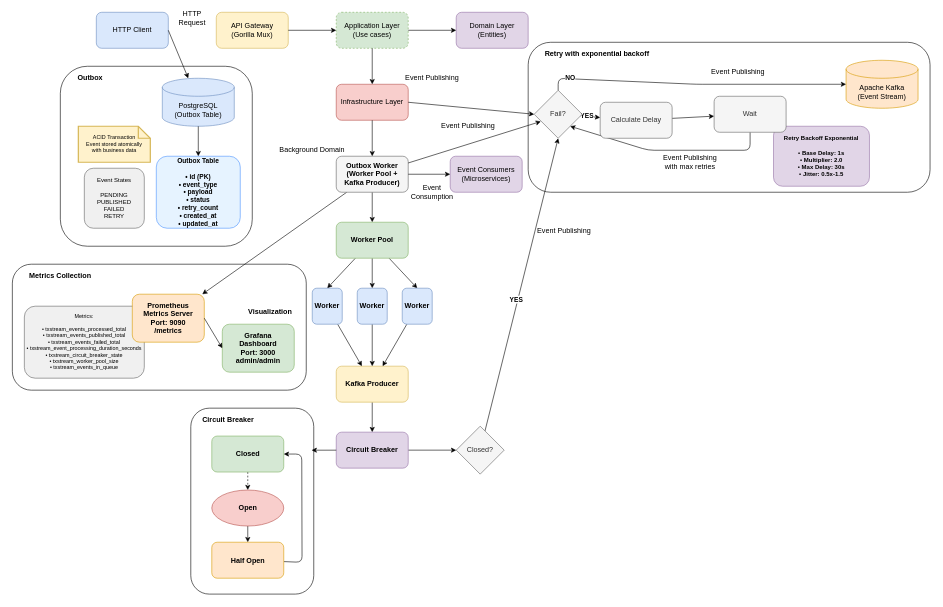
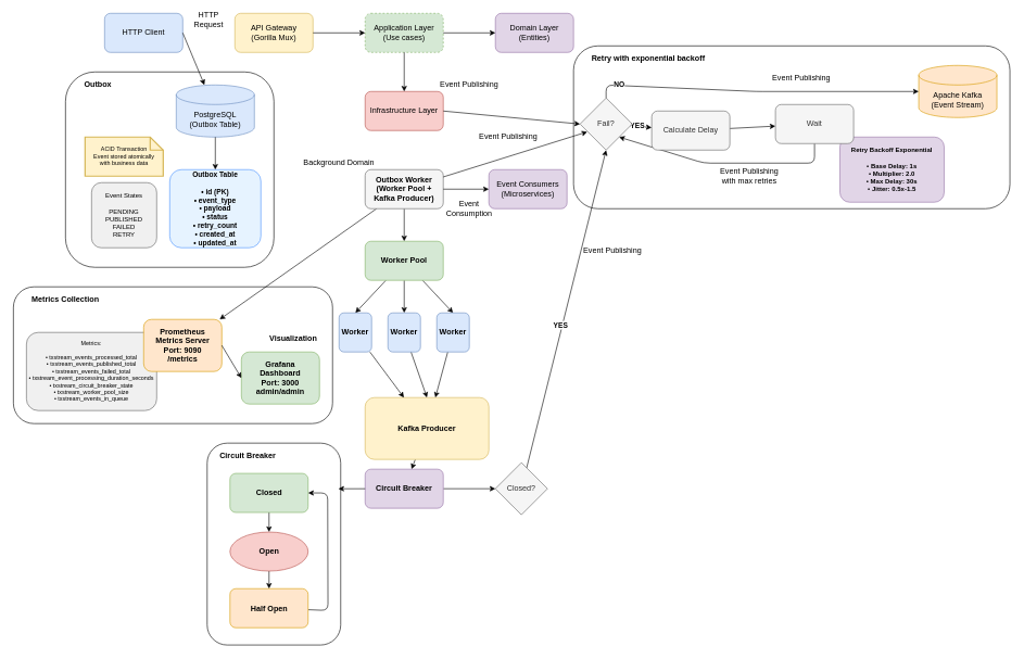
  <mxCell id="0" />
  <mxCell id="1" parent="0" />
  <mxCell id="2" value="" style="whiteSpace=wrap;html=1;rounded=1;fontStyle=1;" parent="1" vertex="1"><mxGeometry x="20" y="440" width="490" height="210" as="geometry" /></mxCell>
  <mxCell id="3" value="" style="rounded=1;whiteSpace=wrap;html=1;" parent="1" vertex="1"><mxGeometry x="100" y="110" width="320" height="300" as="geometry" /></mxCell>
  <mxCell id="4" value="" style="rounded=1;whiteSpace=wrap;html=1;" parent="1" vertex="1"><mxGeometry x="880" y="70" width="670" height="250" as="geometry" /></mxCell>
  <mxCell id="5" value="" style="whiteSpace=wrap;html=1;rounded=1;fontStyle=1;" parent="1" vertex="1"><mxGeometry x="317.5" y="680" width="205" height="310" as="geometry" /></mxCell>
  <mxCell id="6" value="HTTP Client" style="rounded=1;whiteSpace=wrap;html=1;fillColor=#dae8fc;strokeColor=#6c8ebf;" parent="1" vertex="1"><mxGeometry x="160" y="20" width="120" height="60" as="geometry" /></mxCell>
  <mxCell id="7" value="API Gateway&#10;(Gorilla Mux)" style="rounded=1;whiteSpace=wrap;html=1;fillColor=#fff2cc;strokeColor=#d6b656;" parent="1" vertex="1"><mxGeometry x="360" y="20" width="120" height="60" as="geometry" /></mxCell>
  <mxCell id="8" value="Application Layer&lt;br&gt;(Use cases)" style="rounded=1;whiteSpace=wrap;html=1;fillColor=#d5e8d4;strokeColor=#82b366;dashed=1;" parent="1" vertex="1"><mxGeometry x="560" y="20" width="120" height="60" as="geometry" /></mxCell>
  <mxCell id="9" value="Domain Layer&lt;br&gt;(Entities)" style="rounded=1;whiteSpace=wrap;html=1;fillColor=#e1d5e7;strokeColor=#9673a6;" parent="1" vertex="1"><mxGeometry x="760" y="20" width="120" height="60" as="geometry" /></mxCell>
  <mxCell id="10" value="Infrastructure Layer" style="rounded=1;whiteSpace=wrap;html=1;fillColor=#f8cecc;strokeColor=#b85450;" parent="1" vertex="1"><mxGeometry x="560" y="140" width="120" height="60" as="geometry" /></mxCell>
  <mxCell id="11" value="PostgreSQL&#10;(Outbox Table)" style="shape=cylinder3;whiteSpace=wrap;html=1;boundedLbl=1;backgroundOutline=1;size=15;fillColor=#dae8fc;strokeColor=#6c8ebf;" parent="1" vertex="1"><mxGeometry x="270" y="130" width="120" height="80" as="geometry" /></mxCell>
  <mxCell id="12" value="Outbox Table&lt;br&gt;&lt;br&gt;• id (PK)&lt;br&gt;• event_type&lt;br&gt;• payload&lt;br&gt;• status&lt;br&gt;• retry_count&lt;br&gt;• created_at&lt;br&gt;• updated_at" style="rounded=1;whiteSpace=wrap;html=1;fillColor=#e6f3ff;strokeColor=#4d94ff;fontSize=11;fontStyle=1;" parent="1" vertex="1"><mxGeometry x="260" y="260" width="140" height="120" as="geometry" /></mxCell>
  <mxCell id="13" value="Event States&lt;br&gt;&lt;br&gt;PENDING&lt;br&gt;PUBLISHED&lt;br&gt;FAILED&lt;br&gt;RETRY" style="rounded=1;whiteSpace=wrap;html=1;fillColor=#f0f0f0;strokeColor=#666666;fontSize=10;" parent="1" vertex="1"><mxGeometry x="140" y="280" width="100" height="100" as="geometry" /></mxCell>
  <mxCell id="14" value="ACID Transaction&lt;br&gt;Event stored atomically&lt;br&gt;with business data" style="shape=note;strokeWidth=2;fontSize=9;size=20;whiteSpace=wrap;html=1;fillColor=#fff2cc;strokeColor=#d6b656;" parent="1" vertex="1"><mxGeometry x="130" y="210" width="120" height="60" as="geometry" /></mxCell>
  <mxCell id="15" value="Retry Backoff Exponential&lt;br&gt;&lt;br&gt;• Base Delay: 1s&lt;br&gt;• Multiplier: 2.0&lt;br&gt;• Max Delay: 30s&lt;br&gt;• Jitter: 0.5x-1.5" style="rounded=1;whiteSpace=wrap;html=1;fillColor=#e1d5e7;strokeColor=#9673a6;fontSize=10;fontStyle=1;" parent="1" vertex="1"><mxGeometry x="1289" y="210" width="160" height="100" as="geometry" /></mxCell>
  <mxCell id="16" value="" style="edgeStyle=none;html=1;" parent="1" source="18" target="49" edge="1"><mxGeometry relative="1" as="geometry" /></mxCell>
  <mxCell id="17" style="edgeStyle=none;html=1;" edge="1" parent="1" source="18" target="76"><mxGeometry relative="1" as="geometry"><mxPoint x="630" y="350" as="targetPoint" /></mxGeometry></mxCell>
  <mxCell id="18" value="Outbox Worker&#10;(Worker Pool + Kafka Producer)" style="rounded=1;whiteSpace=wrap;html=1;fillColor=#f5f5f5;strokeColor=#666666;fontStyle=1" parent="1" vertex="1"><mxGeometry x="560" y="260" width="120" height="60" as="geometry" /></mxCell>
  <mxCell id="19" style="edgeStyle=none;html=1;entryX=0.138;entryY=0.65;entryDx=0;entryDy=0;entryPerimeter=0;" parent="1" source="18" target="60" edge="1"><mxGeometry relative="1" as="geometry"><mxPoint x="880" y="192.5" as="targetPoint" /></mxGeometry></mxCell>
  <mxCell id="20" value="" style="endArrow=classic;html=1;rounded=0;exitX=1;exitY=0.5;exitDx=0;exitDy=0;" parent="1" source="6" target="11" edge="1"><mxGeometry width="50" height="50" relative="1" as="geometry"><mxPoint x="320" y="50" as="sourcePoint" /><mxPoint x="370" y="0" as="targetPoint" /></mxGeometry></mxCell>
  <mxCell id="21" value="HTTP Request" style="text;html=1;strokeColor=none;fillColor=none;align=center;verticalAlign=middle;whiteSpace=wrap;rounded=0;" parent="1" vertex="1"><mxGeometry x="280" y="20" width="80" height="20" as="geometry" /></mxCell>
  <mxCell id="22" value="Event Publishing" style="text;html=1;strokeColor=none;fillColor=none;align=center;verticalAlign=middle;whiteSpace=wrap;rounded=0;" parent="1" vertex="1"><mxGeometry x="670" y="120" width="100" height="20" as="geometry" /></mxCell>
  <mxCell id="23" value="" style="endArrow=classic;html=1;rounded=0;exitX=1;exitY=0.5;exitDx=0;exitDy=0;entryX=0;entryY=0.5;entryDx=0;entryDy=0;" parent="1" source="7" target="8" edge="1"><mxGeometry width="50" height="50" relative="1" as="geometry"><mxPoint x="500" y="50" as="sourcePoint" /><mxPoint x="550" y="0" as="targetPoint" /></mxGeometry></mxCell>
  <mxCell id="24" value="Event Consumers&lt;br&gt;(Microservices)" style="rounded=1;whiteSpace=wrap;html=1;fillColor=#e1d5e7;strokeColor=#9673a6;" parent="1" vertex="1"><mxGeometry x="750" y="260" width="120" height="60" as="geometry" /></mxCell>
  <mxCell id="25" value="" style="endArrow=classic;html=1;rounded=0;exitX=1;exitY=0.5;exitDx=0;exitDy=0;entryX=0;entryY=0.5;entryDx=0;entryDy=0;" parent="1" source="8" target="9" edge="1"><mxGeometry width="50" height="50" relative="1" as="geometry"><mxPoint x="700" y="50" as="sourcePoint" /><mxPoint x="750" y="0" as="targetPoint" /></mxGeometry></mxCell>
  <mxCell id="26" value="" style="endArrow=classic;html=1;rounded=0;exitX=0.5;exitY=1;exitDx=0;exitDy=0;entryX=0.5;entryY=0;entryDx=0;entryDy=0;" parent="1" source="8" target="10" edge="1"><mxGeometry width="50" height="50" relative="1" as="geometry"><mxPoint x="620" y="90" as="sourcePoint" /><mxPoint x="620" y="130" as="targetPoint" /></mxGeometry></mxCell>
  <mxCell id="27" value="" style="endArrow=classic;html=1;rounded=0;exitX=1;exitY=0.5;exitDx=0;exitDy=0;entryX=0;entryY=0.5;entryDx=0;entryDy=0;" parent="1" source="10" target="60" edge="1"><mxGeometry width="50" height="50" relative="1" as="geometry"><mxPoint x="690" y="170" as="sourcePoint" /><mxPoint x="880" y="180" as="targetPoint" /></mxGeometry></mxCell>
- <mxCell id="28" value="" style="endArrow=classic;html=1;rounded=0;exitX=0.5;exitY=1;exitDx=0;exitDy=0;entryX=0.5;entryY=0;entryDx=0;entryDy=0;" parent="1" source="10" target="18" edge="1"><mxGeometry width="50" height="50" relative="1" as="geometry"><mxPoint x="620" y="210" as="sourcePoint" /><mxPoint x="620" y="250" as="targetPoint" /></mxGeometry></mxCell>
  <mxCell id="29" value="" style="endArrow=classic;html=1;rounded=0;exitX=1;exitY=0.5;exitDx=0;exitDy=0;entryX=0;entryY=0.5;entryDx=0;entryDy=0;" parent="1" source="18" target="24" edge="1"><mxGeometry width="50" height="50" relative="1" as="geometry"><mxPoint x="690" y="290" as="sourcePoint" /><mxPoint x="760" y="290" as="targetPoint" /></mxGeometry></mxCell>
  <mxCell id="30" value="Event Consumption" style="text;html=1;strokeColor=none;fillColor=none;align=center;verticalAlign=middle;whiteSpace=wrap;rounded=0;" parent="1" vertex="1"><mxGeometry x="670" y="310" width="100" height="20" as="geometry" /></mxCell>
  <mxCell id="31" value="Background Domain" style="text;html=1;strokeColor=none;fillColor=none;align=center;verticalAlign=middle;whiteSpace=wrap;rounded=0;" parent="1" vertex="1"><mxGeometry x="460" y="240" width="120" height="20" as="geometry" /></mxCell>
  <mxCell id="32" style="edgeStyle=none;html=1;entryX=0.5;entryY=0;entryDx=0;entryDy=0;" parent="1" source="49" target="52" edge="1"><mxGeometry relative="1" as="geometry" /></mxCell>
  <mxCell id="33" value="" style="edgeStyle=none;html=1;" parent="1" source="36" target="55" edge="1"><mxGeometry relative="1" as="geometry" /></mxCell>
  <mxCell id="34" style="edgeStyle=none;html=1;entryX=0;entryY=0.5;entryDx=0;entryDy=0;" parent="1" source="55" target="54" edge="1"><mxGeometry relative="1" as="geometry" /></mxCell>
- <mxCell id="35" style="edgeStyle=none;html=1;entryX=0.5;entryY=0;entryDx=0;entryDy=0;dashed=1;" parent="1" source="40" target="41" edge="1"><mxGeometry relative="1" as="geometry" /></mxCell>
- <mxCell id="36" value="Kafka Producer" style="whiteSpace=wrap;html=1;fillColor=#FFF2CC;strokeColor=#D6B656;rounded=1;fontStyle=1;" parent="1" vertex="1"><mxGeometry x="560" y="610" width="120" height="60" as="geometry" /></mxCell>
+ <mxCell id="35" style="edgeStyle=none;html=1;entryX=0.5;entryY=0;entryDx=0;entryDy=0;" parent="1" source="40" target="41" edge="1"><mxGeometry relative="1" as="geometry" /></mxCell>
+ <mxCell id="36" value="Kafka Producer" style="whiteSpace=wrap;html=1;fillColor=#FFF2CC;strokeColor=#D6B656;rounded=1;fontStyle=1;" parent="1" vertex="1"><mxGeometry x="560" y="610" width="190" height="95" as="geometry" /></mxCell>
  <mxCell id="37" style="edgeStyle=none;html=1;entryX=1;entryY=0.5;entryDx=0;exitDy=0;" parent="1" source="42" target="40" edge="1"><mxGeometry relative="1" as="geometry"><Array as="points"><mxPoint x="503" y="937" /><mxPoint x="502.5" y="756.5" /></Array></mxGeometry></mxCell>
  <mxCell id="38" style="edgeStyle=none;html=1;entryX=0.5;entryY=0;entryDx=0;entryDy=0;" parent="1" source="41" target="42" edge="1"><mxGeometry relative="1" as="geometry" /></mxCell>
  <mxCell id="39" style="edgeStyle=none;html=1;entryX=0.5;entryY=0;entryDx=0;entryDy=0;" parent="1" source="50" target="36" edge="1"><mxGeometry relative="1" as="geometry" /></mxCell>
  <mxCell id="40" value="Closed" style="whiteSpace=wrap;html=1;fillColor=#D5E8D4;strokeColor=#82B366;rounded=1;fontStyle=1;" parent="1" vertex="1"><mxGeometry x="352.5" y="726.5" width="120" height="60" as="geometry" /></mxCell>
  <mxCell id="41" value="Open" style="ellipse;whiteSpace=wrap;html=1;fillColor=#F8CECC;strokeColor=#B85450;fontStyle=1;" parent="1" vertex="1"><mxGeometry x="352.5" y="816.5" width="120" height="60" as="geometry" /></mxCell>
  <mxCell id="42" value="Half Open" style="whiteSpace=wrap;html=1;fillColor=#FFE6CC;strokeColor=#D79B00;rounded=1;fontStyle=1;" parent="1" vertex="1"><mxGeometry x="352.5" y="903.5" width="120" height="60" as="geometry" /></mxCell>
  <mxCell id="43" style="edgeStyle=none;html=1;" parent="1" source="52" target="36" edge="1"><mxGeometry relative="1" as="geometry" /></mxCell>
  <mxCell id="44" style="edgeStyle=none;html=1;" parent="1" source="51" target="36" edge="1"><mxGeometry relative="1" as="geometry" /></mxCell>
  <mxCell id="45" style="edgeStyle=none;html=1;entryX=0.5;entryY=1;entryDx=0;entryDy=0;" parent="1" source="54" target="60" edge="1"><mxGeometry relative="1" as="geometry"><mxPoint x="930.175" y="220" as="targetPoint" /></mxGeometry></mxCell>
  <mxCell id="46" value="YES" style="edgeLabel;html=1;align=center;verticalAlign=middle;resizable=0;points=[];fontStyle=1" parent="45" connectable="0" vertex="1"><mxGeometry x="-0.1" y="3" relative="1" as="geometry"><mxPoint as="offset" /></mxGeometry></mxCell>
  <mxCell id="47" style="edgeStyle=none;html=1;entryX=0.5;entryY=0;entryDx=0;entryDy=0;" parent="1" source="49" target="50" edge="1"><mxGeometry relative="1" as="geometry" /></mxCell>
  <mxCell id="48" style="edgeStyle=none;html=1;entryX=0.5;entryY=0;entryDx=0;entryDy=0;" parent="1" source="49" target="51" edge="1"><mxGeometry relative="1" as="geometry" /></mxCell>
  <mxCell id="49" value="Worker Pool" style="whiteSpace=wrap;html=1;fillColor=#D5E8D4;strokeColor=#82B366;rounded=1;fontStyle=1;" parent="1" vertex="1"><mxGeometry x="560" y="370" width="120" height="60" as="geometry" /></mxCell>
  <mxCell id="50" value="Worker" style="whiteSpace=wrap;html=1;fillColor=#DAE8FC;strokeColor=#6C8EBF;rounded=1;fontStyle=1;" parent="1" vertex="1"><mxGeometry x="595" y="480" width="50" height="60" as="geometry" /></mxCell>
  <mxCell id="51" value="Worker" style="whiteSpace=wrap;html=1;fillColor=#DAE8FC;strokeColor=#6C8EBF;rounded=1;fontStyle=1;" parent="1" vertex="1"><mxGeometry x="670" y="480" width="50" height="60" as="geometry" /></mxCell>
  <mxCell id="52" value="Worker" style="whiteSpace=wrap;html=1;fillColor=#DAE8FC;strokeColor=#6C8EBF;rounded=1;fontStyle=1;" parent="1" vertex="1"><mxGeometry x="520" y="480" width="50" height="60" as="geometry" /></mxCell>
  <mxCell id="53" value="Apache Kafka&#10;(Event Stream)" style="shape=cylinder3;whiteSpace=wrap;html=1;boundedLbl=1;backgroundOutline=1;size=15;fillColor=#ffe6cc;strokeColor=#d79b00;" parent="1" vertex="1"><mxGeometry x="1410" y="100" width="120" height="80" as="geometry" /></mxCell>
  <mxCell id="54" value="Closed?" style="rhombus;whiteSpace=wrap;html=1;fillColor=#f5f5f5;fontColor=#333333;strokeColor=#666666;" parent="1" vertex="1"><mxGeometry x="760" y="710" width="80" height="80" as="geometry" /></mxCell>
  <mxCell id="55" value="Circuit Breaker" style="whiteSpace=wrap;html=1;fillColor=#E1D5E7;strokeColor=#9673A6;rounded=1;fontStyle=1;" parent="1" vertex="1"><mxGeometry x="560" y="720" width="120" height="60" as="geometry" /></mxCell>
  <mxCell id="56" style="edgeStyle=none;html=1;" parent="1" source="60" target="65" edge="1"><mxGeometry relative="1" as="geometry" /></mxCell>
  <mxCell id="57" value="YES" style="edgeLabel;html=1;align=center;verticalAlign=middle;resizable=0;points=[];fontStyle=1" parent="56" connectable="0" vertex="1"><mxGeometry x="-0.4" y="1" relative="1" as="geometry"><mxPoint as="offset" /></mxGeometry></mxCell>
  <mxCell id="58" style="edgeStyle=none;html=1;" parent="1" source="65" target="68" edge="1"><mxGeometry relative="1" as="geometry" /></mxCell>
  <mxCell id="59" value="Event Publishing" style="text;html=1;strokeColor=none;fillColor=none;align=center;verticalAlign=middle;whiteSpace=wrap;rounded=0;" parent="1" vertex="1"><mxGeometry x="730" y="200" width="100" height="20" as="geometry" /></mxCell>
  <mxCell id="60" value="Fail?" style="rhombus;whiteSpace=wrap;html=1;fillColor=#f5f5f5;fontColor=#333333;strokeColor=#666666;" parent="1" vertex="1"><mxGeometry x="890" y="150" width="80" height="80" as="geometry" /></mxCell>
  <mxCell id="61" value="Event Publishing" style="text;html=1;strokeColor=none;fillColor=none;align=center;verticalAlign=middle;whiteSpace=wrap;rounded=0;" parent="1" vertex="1"><mxGeometry x="890" y="374" width="100" height="20" as="geometry" /></mxCell>
  <mxCell id="62" style="edgeStyle=none;html=1;entryX=1;entryY=1;entryDx=0;entryDy=0;" parent="1" source="68" target="60" edge="1"><mxGeometry relative="1" as="geometry"><Array as="points"><mxPoint x="1250" y="250" /><mxPoint x="1080" y="250" /></Array></mxGeometry></mxCell>
  <mxCell id="63" style="edgeStyle=none;html=1;entryX=0;entryY=0.5;entryDx=0;entryDy=0;entryPerimeter=0;exitX=0.5;exitY=0;exitDx=0;exitDy=0;" parent="1" source="60" target="53" edge="1"><mxGeometry relative="1" as="geometry"><Array as="points"><mxPoint x="930" y="130" /><mxPoint x="1160" y="140" /></Array></mxGeometry></mxCell>
  <mxCell id="64" value="NO" style="edgeLabel;html=1;align=center;verticalAlign=middle;resizable=0;points=[];fontStyle=1" parent="63" connectable="0" vertex="1"><mxGeometry x="-0.846" y="1" relative="1" as="geometry"><mxPoint as="offset" /></mxGeometry></mxCell>
  <mxCell id="65" value="Calculate Delay" style="whiteSpace=wrap;html=1;rounded=1;fillColor=#f5f5f5;fontColor=#333333;strokeColor=#666666;" parent="1" vertex="1"><mxGeometry x="1000" y="170" width="120" height="60" as="geometry" /></mxCell>
  <mxCell id="66" value="Event Publishing" style="text;html=1;strokeColor=none;fillColor=none;align=center;verticalAlign=middle;whiteSpace=wrap;rounded=0;" parent="1" vertex="1"><mxGeometry x="1180" y="110" width="100" height="20" as="geometry" /></mxCell>
  <mxCell id="67" value="Event Publishing with max retries" style="text;html=1;strokeColor=none;fillColor=none;align=center;verticalAlign=middle;whiteSpace=wrap;rounded=0;" parent="1" vertex="1"><mxGeometry x="1100" y="260" width="100" height="20" as="geometry" /></mxCell>
  <mxCell id="68" value="Wait" style="whiteSpace=wrap;html=1;rounded=1;fillColor=#f5f5f5;fontColor=#333333;strokeColor=#666666;" parent="1" vertex="1"><mxGeometry x="1190" y="160" width="120" height="60" as="geometry" /></mxCell>
  <mxCell id="69" value="Outbox" style="text;html=1;strokeColor=none;fillColor=none;align=center;verticalAlign=middle;whiteSpace=wrap;rounded=0;fontStyle=1;" parent="1" vertex="1"><mxGeometry x="100" y="120" width="100" height="20" as="geometry" /></mxCell>
  <mxCell id="70" style="edgeStyle=none;html=1;entryX=0.983;entryY=0.226;entryDx=0;entryDy=0;entryPerimeter=0;" parent="1" source="55" target="5" edge="1"><mxGeometry relative="1" as="geometry" /></mxCell>
  <mxCell id="71" value="Circuit Breaker" style="text;html=1;strokeColor=none;fillColor=none;align=center;verticalAlign=middle;whiteSpace=wrap;rounded=0;fontStyle=1;" parent="1" vertex="1"><mxGeometry x="330" y="690" width="100" height="20" as="geometry" /></mxCell>
  <mxCell id="72" value="Metrics:&lt;br&gt;&lt;br&gt;• txstream_events_processed_total&lt;br&gt;• txstream_events_published_total&lt;br&gt;• txstream_events_failed_total&lt;br&gt;• txstream_event_processing_duration_seconds&lt;br&gt;• txstream_circuit_breaker_state&lt;br&gt;• txstream_worker_pool_size&lt;br&gt;• txstream_events_in_queue" style="rounded=1;whiteSpace=wrap;html=1;fillColor=#f0f0f0;strokeColor=#666666;fontSize=9;" parent="1" vertex="1"><mxGeometry x="40" y="510" width="200" height="120" as="geometry" /></mxCell>
  <mxCell id="73" value="" style="endArrow=classic;html=1;rounded=0;exitX=0.5;exitY=1;exitDx=0;exitDy=0;entryX=0.5;entryY=0;entryDx=0;entryDy=0;" parent="1" source="11" target="12" edge="1"><mxGeometry width="50" height="50" relative="1" as="geometry"><mxPoint x="340" y="230" as="sourcePoint" /><mxPoint x="150" y="250" as="targetPoint" /></mxGeometry></mxCell>
  <mxCell id="74" value="Retry with exponential backoff" style="text;html=1;strokeColor=none;fillColor=none;align=center;verticalAlign=middle;whiteSpace=wrap;rounded=0;fontStyle=1;" parent="1" vertex="1"><mxGeometry x="900" y="80" width="190" height="20" as="geometry" /></mxCell>
  <mxCell id="75" value="Metrics Collection" style="text;html=1;strokeColor=none;fillColor=none;align=center;verticalAlign=middle;whiteSpace=wrap;rounded=0;fontStyle=1;" parent="1" vertex="1"><mxGeometry x="40" y="450" width="120" height="20" as="geometry" /></mxCell>
  <mxCell id="76" value="Prometheus&lt;br&gt;Metrics Server&lt;br&gt;Port: 9090&lt;br&gt;/metrics" style="rounded=1;whiteSpace=wrap;html=1;fillColor=#ffe6cc;strokeColor=#d79b00;fontStyle=1;" parent="1" vertex="1"><mxGeometry x="220" y="490" width="120" height="80" as="geometry" /></mxCell>
  <mxCell id="77" value="Grafana&lt;br&gt;Dashboard&lt;br&gt;Port: 3000&lt;br&gt;admin/admin" style="rounded=1;whiteSpace=wrap;html=1;fillColor=#d5e8d4;strokeColor=#82b366;fontStyle=1;" parent="1" vertex="1"><mxGeometry x="370" y="540" width="120" height="80" as="geometry" /></mxCell>
  <mxCell id="78" value="" style="endArrow=classic;html=1;rounded=0;exitX=1;exitY=0.5;exitDx=0;exitDy=0;entryX=0;entryY=0.5;entryDx=0;entryDy=0;" parent="1" source="76" target="77" edge="1"><mxGeometry width="50" height="50" relative="1" as="geometry"><mxPoint x="470" y="520" as="sourcePoint" /><mxPoint x="480" y="520" as="targetPoint" /></mxGeometry></mxCell>
  <mxCell id="79" value="Visualization" style="text;html=1;strokeColor=none;fillColor=none;align=center;verticalAlign=middle;whiteSpace=wrap;rounded=0;fontStyle=1;" parent="1" vertex="1"><mxGeometry x="410" y="510" width="80" height="20" as="geometry" /></mxCell>
